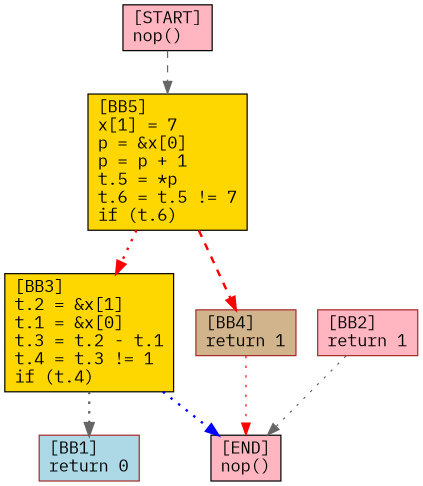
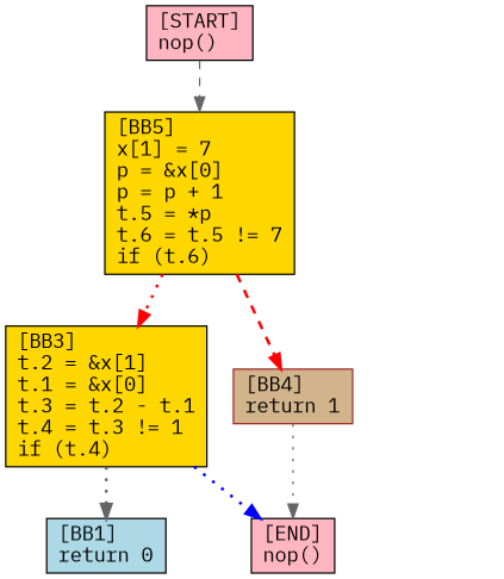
  digraph {
    fontname="IBM Plex Mono"
    node [color=black fillcolor=lightpink fontname="IBM Plex Mono" shape=box style=filled]
    edge [color=gray40 fontname="IBM Plex Mono" style=dotted penwidth=2]
-   n1 [color=brown fillcolor=lightblue label="[BB1]\lreturn 0\l"]
+   n1 [fillcolor=lightblue label="[BB1]\lreturn 0\l"]
    n2 [label="[END]\lnop()\l"]
    n3 [label="[START]\lnop()\l"]
    n4 [fillcolor=gold label="[BB5]\lx[1] = 7\lp = &x[0]\lp = p + 1\lt.5 = *p\lt.6 = t.5 != 7\lif (t.6)\l"]
    n5 [fillcolor=gold label="[BB3]\lt.2 = &x[1]\lt.1 = &x[0]\lt.3 = t.2 - t.1\lt.4 = t.3 != 1\lif (t.4)\l"]
    n6 [color=brown fillcolor=tan label="[BB4]\lreturn 1\l"]
-   n7 [color=brown label="[BB2]\lreturn 1\l"]
    n3 -> n4 [style=dashed penwidth=""]
    n4 -> n5 [color=red]
    n4 -> n6 [color=red style=dashed]
    n5 -> n1
    n5 -> n2 [color=blue]
-   n6 -> n2 [color=red penwidth=""]
-   n7 -> n2 [penwidth=""]
+   n6 -> n2 [penwidth=""]
  }
